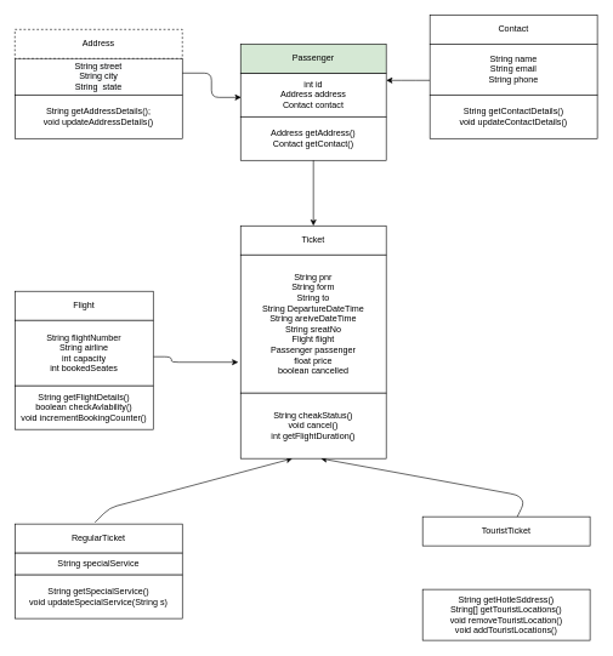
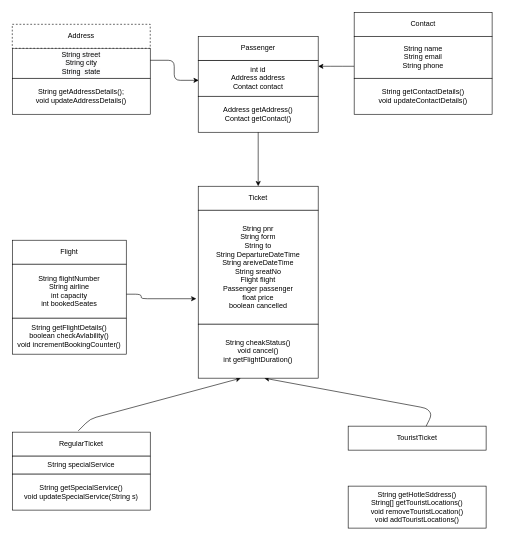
  <mxCell id="0" />
  <mxCell id="1" parent="0" />
  <mxCell id="2" value="&#10;&#10;&lt;span style=&quot;color: rgb(0, 0, 0); font-family: helvetica; font-size: 12px; font-style: normal; font-weight: 400; letter-spacing: normal; text-align: center; text-indent: 0px; text-transform: none; word-spacing: 0px; background-color: rgb(248, 249, 250); display: inline; float: none;&quot;&gt;String street&lt;/span&gt;&lt;br style=&quot;color: rgb(0, 0, 0); font-family: helvetica; font-size: 12px; font-style: normal; font-weight: 400; letter-spacing: normal; text-align: center; text-indent: 0px; text-transform: none; word-spacing: 0px; background-color: rgb(248, 249, 250);&quot;&gt;&lt;span style=&quot;color: rgb(0, 0, 0); font-family: helvetica; font-size: 12px; font-style: normal; font-weight: 400; letter-spacing: normal; text-align: center; text-indent: 0px; text-transform: none; word-spacing: 0px; background-color: rgb(248, 249, 250); display: inline; float: none;&quot;&gt;String city&lt;/span&gt;&lt;br style=&quot;color: rgb(0, 0, 0); font-family: helvetica; font-size: 12px; font-style: normal; font-weight: 400; letter-spacing: normal; text-align: center; text-indent: 0px; text-transform: none; word-spacing: 0px; background-color: rgb(248, 249, 250);&quot;&gt;&lt;span style=&quot;color: rgb(0, 0, 0); font-family: helvetica; font-size: 12px; font-style: normal; font-weight: 400; letter-spacing: normal; text-align: center; text-indent: 0px; text-transform: none; word-spacing: 0px; background-color: rgb(248, 249, 250); display: inline; float: none;&quot;&gt;String&amp;nbsp; state&lt;/span&gt;&#10;&#10;" style="rounded=0;whiteSpace=wrap;html=1;strokeColor=#000000;" vertex="1" parent="1"><mxGeometry x="20" y="80" width="230" height="50" as="geometry" /></mxCell>
  <mxCell id="3" value="Contact" style="rounded=0;whiteSpace=wrap;html=1;" vertex="1" parent="1"><mxGeometry x="590" y="20" width="230" height="40" as="geometry" /></mxCell>
  <mxCell id="4" value="Flight" style="rounded=0;whiteSpace=wrap;html=1;" vertex="1" parent="1"><mxGeometry x="20" y="400" width="190" height="40" as="geometry" /></mxCell>
  <mxCell id="5" value="RegularTicket" style="rounded=0;whiteSpace=wrap;html=1;" vertex="1" parent="1"><mxGeometry x="20" y="720" width="230" height="40" as="geometry" /></mxCell>
  <mxCell id="6" value="TouristTicket" style="rounded=0;whiteSpace=wrap;html=1;" vertex="1" parent="1"><mxGeometry x="580" y="710" width="230" height="40" as="geometry" /></mxCell>
  <mxCell id="7" value="" style="endArrow=classic;html=1;entryX=0.356;entryY=1.005;entryDx=0;entryDy=0;entryPerimeter=0;" edge="1" parent="1"><mxGeometry width="50" height="50" relative="1" as="geometry"><mxPoint x="130" y="717.8" as="sourcePoint" /><mxPoint x="401.2" y="630" as="targetPoint" /><Array as="points"><mxPoint x="150" y="697.8" /></Array></mxGeometry></mxCell>
  <mxCell id="8" value="" style="endArrow=classic;html=1;entryX=0.5;entryY=1;entryDx=0;entryDy=0;" edge="1" parent="1"><mxGeometry width="50" height="50" relative="1" as="geometry"><mxPoint x="710" y="710" as="sourcePoint" /><mxPoint x="440" y="630" as="targetPoint" /><Array as="points"><mxPoint x="720" y="690" /><mxPoint x="710" y="680" /></Array></mxGeometry></mxCell>
  <mxCell id="9" value="" style="edgeStyle=elbowEdgeStyle;elbow=horizontal;endArrow=classic;html=1;entryX=-0.016;entryY=0.449;entryDx=0;entryDy=0;entryPerimeter=0;" edge="1" parent="1"><mxGeometry width="50" height="50" relative="1" as="geometry"><mxPoint x="210" y="490" as="sourcePoint" /><mxPoint x="326.8" y="497.56" as="targetPoint" /><Array as="points"><mxPoint x="235" y="470" /></Array></mxGeometry></mxCell>
  <mxCell id="10" value="" style="edgeStyle=elbowEdgeStyle;elbow=horizontal;endArrow=classic;html=1;entryX=0.004;entryY=0.417;entryDx=0;entryDy=0;entryPerimeter=0;" edge="1" parent="1"><mxGeometry width="50" height="50" relative="1" as="geometry"><mxPoint x="250" y="100" as="sourcePoint" /><mxPoint x="330.8" y="133.4" as="targetPoint" /></mxGeometry></mxCell>
  <mxCell id="11" value="" style="edgeStyle=elbowEdgeStyle;elbow=vertical;endArrow=classic;html=1;" edge="1" parent="1"><mxGeometry width="50" height="50" relative="1" as="geometry"><mxPoint x="590" y="110" as="sourcePoint" /><mxPoint x="530" y="110" as="targetPoint" /></mxGeometry></mxCell>
  <mxCell id="12" value="Address" style="rounded=0;whiteSpace=wrap;html=1;strokeColor=#000000;dashed=1;" vertex="1" parent="1"><mxGeometry x="20" y="40" width="230" height="40" as="geometry" /></mxCell>
  <mxCell id="13" value="String getAddressDetails();&lt;br&gt;void updateAddressDetails()" style="rounded=0;whiteSpace=wrap;html=1;strokeColor=#000000;" vertex="1" parent="1"><mxGeometry x="20" y="130" width="230" height="60" as="geometry" /></mxCell>
  <mxCell id="14" value="int id&lt;br&gt;Address address&lt;br&gt;Contact contact" style="rounded=0;whiteSpace=wrap;html=1;strokeColor=#000000;" vertex="1" parent="1"><mxGeometry x="330" y="100" width="200" height="60" as="geometry" /></mxCell>
- <mxCell id="15" value="Passenger" style="rounded=0;whiteSpace=wrap;html=1;strokeColor=#000000;fillColor=#d5e8d4;" vertex="1" parent="1"><mxGeometry x="330" y="60" width="200" height="40" as="geometry" /></mxCell>
+ <mxCell id="15" value="Passenger" style="rounded=0;whiteSpace=wrap;html=1;strokeColor=#000000;" vertex="1" parent="1"><mxGeometry x="330" y="60" width="200" height="40" as="geometry" /></mxCell>
  <mxCell id="16" value="Address getAddress()&lt;br&gt;Contact getContact()" style="rounded=0;whiteSpace=wrap;html=1;strokeColor=#000000;" vertex="1" parent="1"><mxGeometry x="330" y="160" width="200" height="60" as="geometry" /></mxCell>
  <mxCell id="17" style="edgeStyle=orthogonalEdgeStyle;rounded=0;orthogonalLoop=1;jettySize=auto;html=1;exitX=0.5;exitY=1;exitDx=0;exitDy=0;" edge="1" parent="1" source="3" target="3"><mxGeometry relative="1" as="geometry" /></mxCell>
  <mxCell id="18" value="String name&lt;br&gt;String email&lt;br&gt;String phone" style="rounded=0;whiteSpace=wrap;html=1;strokeColor=#000000;" vertex="1" parent="1"><mxGeometry x="590" y="60" width="230" height="70" as="geometry" /></mxCell>
  <mxCell id="19" value="String getContactDetails()&lt;br&gt;void updateContactDetails()" style="rounded=0;whiteSpace=wrap;html=1;strokeColor=#000000;" vertex="1" parent="1"><mxGeometry x="590" y="130" width="230" height="60" as="geometry" /></mxCell>
  <mxCell id="20" value="Ticket" style="rounded=0;whiteSpace=wrap;html=1;strokeColor=#000000;" vertex="1" parent="1"><mxGeometry x="330" y="310" width="200" height="40" as="geometry" /></mxCell>
  <mxCell id="21" value="String pnr&lt;br&gt;String form&lt;br&gt;String to&lt;br&gt;String DepartureDateTime&lt;br&gt;String areiveDateTime&lt;br&gt;String sreatNo&lt;br&gt;Flight flight&lt;br&gt;Passenger passenger&lt;br&gt;float price&lt;br&gt;boolean cancelled" style="rounded=0;whiteSpace=wrap;html=1;strokeColor=#000000;" vertex="1" parent="1"><mxGeometry x="330" y="350" width="200" height="190" as="geometry" /></mxCell>
  <mxCell id="22" value="String cheakStatus()&lt;br&gt;void cancel()&lt;br&gt;int getFlightDuration()" style="rounded=0;whiteSpace=wrap;html=1;strokeColor=#000000;" vertex="1" parent="1"><mxGeometry x="330" y="540" width="200" height="90" as="geometry" /></mxCell>
  <mxCell id="23" value="String flightNumber&lt;br&gt;String airline&lt;br&gt;int capacity&lt;br&gt;int bookedSeates" style="rounded=0;whiteSpace=wrap;html=1;strokeColor=#000000;" vertex="1" parent="1"><mxGeometry x="20" y="440" width="190" height="90" as="geometry" /></mxCell>
  <mxCell id="24" value="String getFlightDetails()&lt;br&gt;boolean checkAvlability()&lt;br&gt;void incrementBookingCounter()" style="rounded=0;whiteSpace=wrap;html=1;strokeColor=#000000;" vertex="1" parent="1"><mxGeometry x="20" y="530" width="190" height="60" as="geometry" /></mxCell>
  <mxCell id="25" value="String specialService" style="rounded=0;whiteSpace=wrap;html=1;strokeColor=#000000;" vertex="1" parent="1"><mxGeometry x="20" y="760" width="230" height="30" as="geometry" /></mxCell>
  <mxCell id="26" value="String getSpecialService()&lt;br&gt;void updateSpecialService(String s)" style="rounded=0;whiteSpace=wrap;html=1;strokeColor=#000000;" vertex="1" parent="1"><mxGeometry x="20" y="790" width="230" height="60" as="geometry" /></mxCell>
  <mxCell id="27" value="String getHotleSddress()&lt;br&gt;String[] getTouristLocations()&lt;br&gt;void removeTouristLocation()&lt;br&gt;void addTouristLocations()" style="rounded=0;whiteSpace=wrap;html=1;strokeColor=#000000;" vertex="1" parent="1"><mxGeometry x="580" y="810" width="230" height="70" as="geometry" /></mxCell>
  <mxCell id="28" value="" style="endArrow=classic;html=1;entryX=0.5;entryY=0;entryDx=0;entryDy=0;" edge="1" parent="1" target="20"><mxGeometry width="50" height="50" relative="1" as="geometry"><mxPoint x="430" y="220" as="sourcePoint" /><mxPoint x="480" y="170" as="targetPoint" /></mxGeometry></mxCell>
